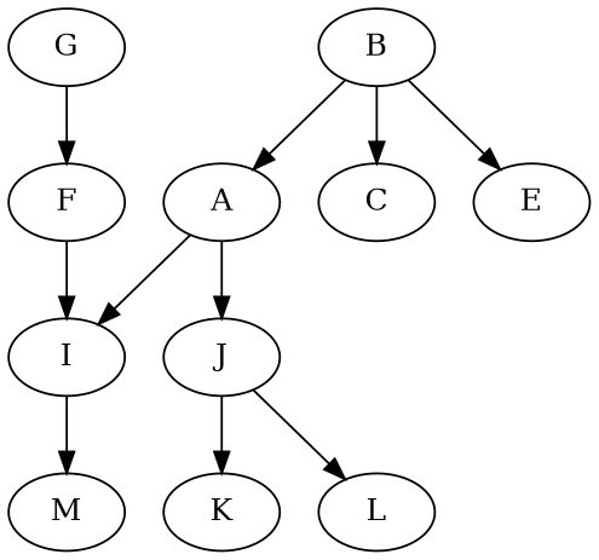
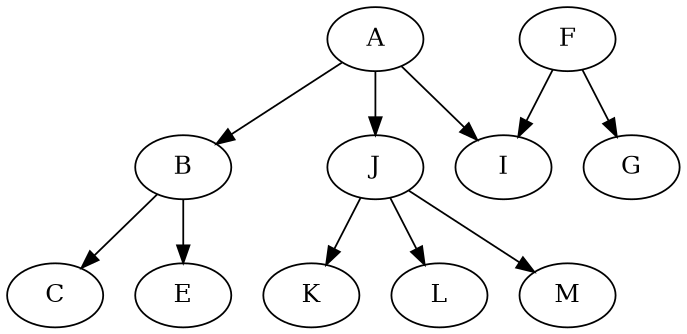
  digraph {
    A
    B
    J
    I
    C
    E
    F
    G
    K
    L
    M
-   B -> A
+   A -> B
    A -> J
    A -> I
    B -> C
    B -> E
    J -> K
    J -> L
-   I -> M
+   J -> M
    F -> I
-   G -> F
+   F -> G
  }
